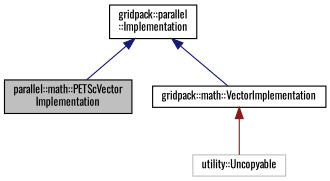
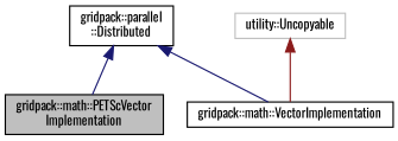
  digraph {
    fontname=Oswald
    node [color=black fillcolor=white fontname=Oswald fontsize=10 shape=record style=filled]
    edge [color=midnightblue dir=back fontname=Oswald fontsize=10 labelfontname=Helvetica labelfontsize=10 style=solid]
-   n1 [fillcolor=grey75 fontcolor=black height=0.2 label="parallel::math::PETScVector\lImplementation" width=0.4]
+   n1 [fillcolor=grey75 fontcolor=black height=0.2 label="gridpack::math::PETScVector\lImplementation" width=0.4]
    n2 [height=0.2 label="gridpack::math::VectorImplementation" width=0.4]
    n3 [color=grey75 height=0.2 label="utility::Uncopyable" width=0.4]
-   n4 [height=0.2 label="gridpack::parallel\l::Implementation" width=0.4]
-   n2 -> n3 [color=firebrick4]
+   n4 [height=0.2 label="gridpack::parallel\l::Distributed" width=0.4]
+   n3 -> n2 [color=firebrick4]
    n4 -> n1
    n4 -> n2
  }
